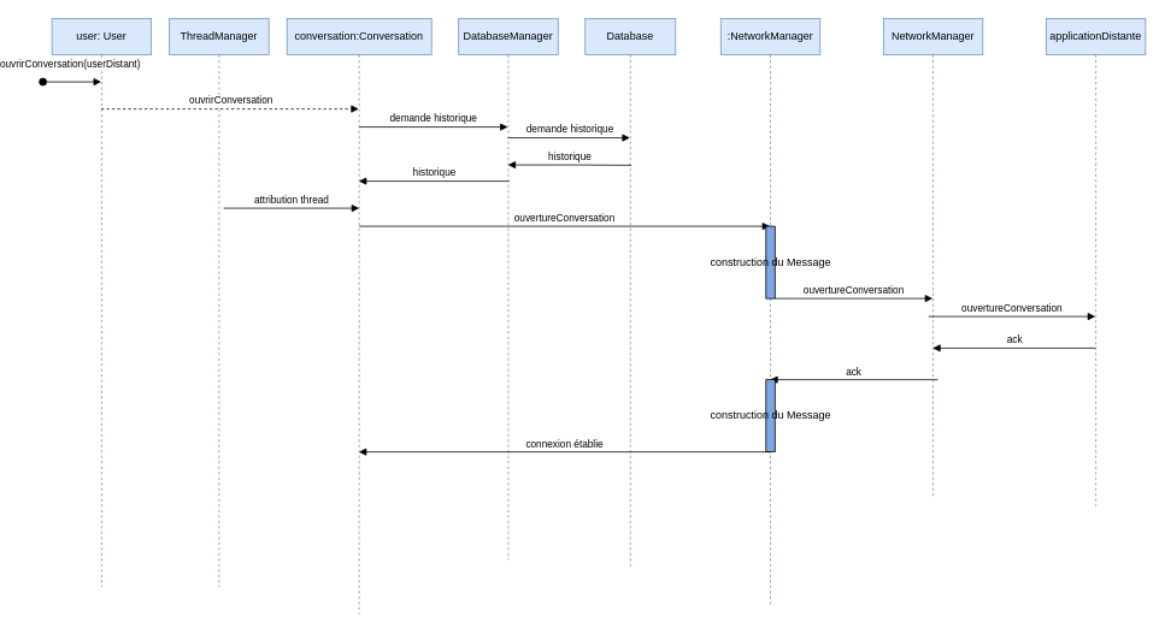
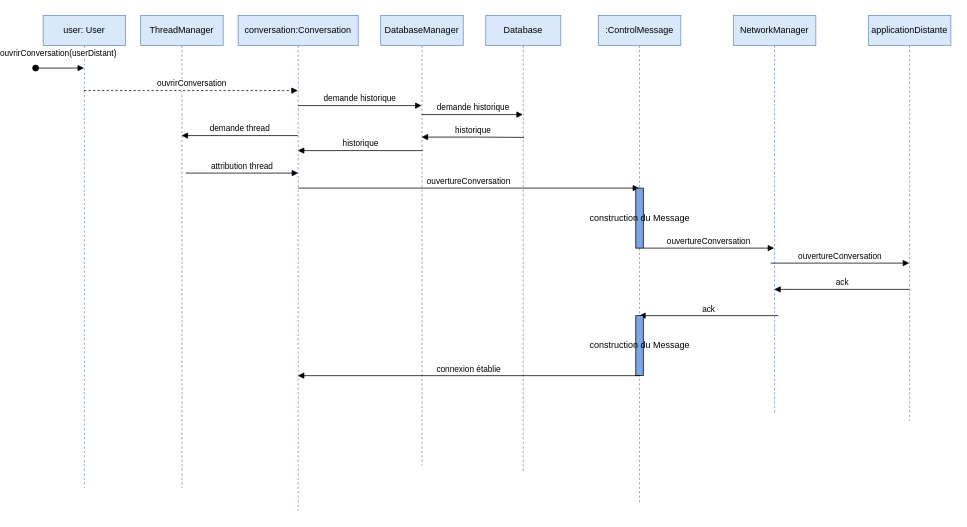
  <mxCell id="0" />
  <mxCell id="1" parent="0" />
  <mxCell id="2" value="conversation:Conversation" style="shape=umlLifeline;perimeter=lifelinePerimeter;whiteSpace=wrap;html=1;container=1;collapsible=0;recursiveResize=0;outlineConnect=0;fillColor=#dae8fc;strokeColor=#6c8ebf;" vertex="1" parent="1"><mxGeometry x="280" width="160" height="660" as="geometry" y="20" /></mxCell>
  <mxCell id="3" value="demande historique" style="html=1;verticalAlign=bottom;endArrow=block;rounded=0;" edge="1" parent="2" target="7"><mxGeometry width="80" relative="1" as="geometry"><mxPoint x="80" y="120" as="sourcePoint" /><mxPoint x="154" y="120" as="targetPoint" /></mxGeometry></mxCell>
  <mxCell id="4" value="historique" style="html=1;verticalAlign=bottom;endArrow=block;rounded=0;exitX=0.51;exitY=0.54;exitDx=0;exitDy=0;exitPerimeter=0;" edge="1" parent="2" target="2"><mxGeometry width="80" relative="1" as="geometry"><mxPoint x="246.5" y="180" as="sourcePoint" /><mxPoint x="110" y="180" as="targetPoint" /></mxGeometry></mxCell>
  <mxCell id="5" value="ouvertureConversation" style="html=1;verticalAlign=bottom;endArrow=block;rounded=0;" edge="1" parent="2" target="8"><mxGeometry width="80" relative="1" as="geometry"><mxPoint x="80" y="230" as="sourcePoint" /><mxPoint x="244.5" y="230" as="targetPoint" /></mxGeometry></mxCell>
  <mxCell id="6" value="Database" style="shape=umlLifeline;perimeter=lifelinePerimeter;whiteSpace=wrap;html=1;container=1;collapsible=0;recursiveResize=0;outlineConnect=0;fillColor=#dae8fc;strokeColor=#6c8ebf;" vertex="1" parent="1"><mxGeometry x="610" width="100" height="610" as="geometry" y="20" /></mxCell>
  <mxCell id="7" value="DatabaseManager" style="shape=umlLifeline;perimeter=lifelinePerimeter;whiteSpace=wrap;html=1;container=1;collapsible=0;recursiveResize=0;outlineConnect=0;fillColor=#dae8fc;strokeColor=#6c8ebf;" vertex="1" parent="1"><mxGeometry x="470" width="110" height="600" as="geometry" y="20" /></mxCell>
- <mxCell id="8" value=":NetworkManager" style="shape=umlLifeline;perimeter=lifelinePerimeter;whiteSpace=wrap;html=1;container=1;collapsible=0;recursiveResize=0;outlineConnect=0;fillColor=#dae8fc;strokeColor=#6c8ebf;" vertex="1" parent="1"><mxGeometry x="760" width="110" height="650" as="geometry" y="20" /></mxCell>
+ <mxCell id="8" value=":ControlMessage" style="shape=umlLifeline;perimeter=lifelinePerimeter;whiteSpace=wrap;html=1;container=1;collapsible=0;recursiveResize=0;outlineConnect=0;fillColor=#dae8fc;strokeColor=#6c8ebf;" vertex="1" parent="1"><mxGeometry x="760" width="110" height="650" as="geometry" y="20" /></mxCell>
  <mxCell id="9" value="construction du Message" style="html=1;points=[];perimeter=orthogonalPerimeter;fillColor=#7EA6E0;" vertex="1" parent="8"><mxGeometry x="50" y="230" width="10" height="80" as="geometry" /></mxCell>
  <mxCell id="10" value="ack" style="html=1;verticalAlign=bottom;endArrow=block;rounded=0;" edge="1" parent="8" target="8"><mxGeometry width="80" relative="1" as="geometry"><mxPoint x="240" y="400" as="sourcePoint" /><mxPoint x="60" y="400" as="targetPoint" /></mxGeometry></mxCell>
  <mxCell id="11" value="construction du Message" style="html=1;points=[];perimeter=orthogonalPerimeter;fillColor=#7EA6E0;" vertex="1" parent="8"><mxGeometry x="50" y="400" width="10" height="80" as="geometry" /></mxCell>
  <mxCell id="12" value="NetworkManager" style="shape=umlLifeline;perimeter=lifelinePerimeter;whiteSpace=wrap;html=1;container=1;collapsible=0;recursiveResize=0;outlineConnect=0;fillColor=#dae8fc;strokeColor=#6c8ebf;" vertex="1" parent="1"><mxGeometry x="940" width="110" height="530" as="geometry" y="20" /></mxCell>
  <mxCell id="13" value="ThreadManager" style="shape=umlLifeline;perimeter=lifelinePerimeter;whiteSpace=wrap;html=1;container=1;collapsible=0;recursiveResize=0;outlineConnect=0;fillColor=#dae8fc;strokeColor=#6c8ebf;" vertex="1" parent="1"><mxGeometry x="150" width="110" height="630" as="geometry" y="20" /></mxCell>
  <mxCell id="14" value="attribution thread" style="html=1;verticalAlign=bottom;endArrow=block;rounded=0;" edge="1" parent="13"><mxGeometry width="80" relative="1" as="geometry"><mxPoint x="60" y="210" as="sourcePoint" /><mxPoint x="210" y="210" as="targetPoint" /></mxGeometry></mxCell>
  <mxCell id="15" value="applicationDistante" style="shape=umlLifeline;perimeter=lifelinePerimeter;whiteSpace=wrap;html=1;container=1;collapsible=0;recursiveResize=0;outlineConnect=0;fillColor=#dae8fc;strokeColor=#6c8ebf;" vertex="1" parent="1"><mxGeometry x="1120" width="110" height="540" as="geometry" y="20" /></mxCell>
  <mxCell id="16" value="user: User" style="shape=umlLifeline;perimeter=lifelinePerimeter;whiteSpace=wrap;html=1;container=1;collapsible=0;recursiveResize=0;outlineConnect=0;fillColor=#dae8fc;strokeColor=#6c8ebf;" vertex="1" parent="1"><mxGeometry x="20" width="110" height="630" as="geometry" y="20" /></mxCell>
  <mxCell id="17" value="ouvrirConversation(userDistant)" style="html=1;verticalAlign=bottom;startArrow=oval;startFill=1;endArrow=block;startSize=8;rounded=0;" edge="1" parent="16" target="16"><mxGeometry x="-0.07" y="10" width="60" relative="1" as="geometry"><mxPoint x="-10" y="70" as="sourcePoint" /><mxPoint x="50" y="70" as="targetPoint" /><mxPoint as="offset" /></mxGeometry></mxCell>
  <mxCell id="18" value="ouvrirConversation" style="html=1;verticalAlign=bottom;endArrow=block;rounded=0;dashed=1;" edge="1" parent="1" source="16" target="2"><mxGeometry width="80" relative="1" as="geometry"><mxPoint x="200" y="160" as="sourcePoint" /><mxPoint x="280" y="160" as="targetPoint" /><Array as="points"><mxPoint x="180" y="120" /></Array></mxGeometry></mxCell>
  <mxCell id="19" value="demande historique" style="html=1;verticalAlign=bottom;endArrow=block;rounded=0;" edge="1" parent="1" source="7"><mxGeometry width="80" relative="1" as="geometry"><mxPoint x="520" y="160" as="sourcePoint" /><mxPoint x="659.5" y="152" as="targetPoint" /></mxGeometry></mxCell>
  <mxCell id="20" value="historique" style="html=1;verticalAlign=bottom;endArrow=block;rounded=0;exitX=0.51;exitY=0.54;exitDx=0;exitDy=0;exitPerimeter=0;" edge="1" parent="1"><mxGeometry width="80" relative="1" as="geometry"><mxPoint x="661" y="182.4" as="sourcePoint" /><mxPoint x="524.5" y="182" as="targetPoint" /><Array as="points"><mxPoint x="600" y="182" /></Array></mxGeometry></mxCell>
+ <mxCell id="21" value="&lt;div&gt;demande thread&lt;/div&gt;" style="html=1;verticalAlign=bottom;endArrow=block;rounded=0;" edge="1" parent="1" source="2" target="13"><mxGeometry width="80" relative="1" as="geometry"><mxPoint x="320" y="230" as="sourcePoint" /><mxPoint x="400" y="230" as="targetPoint" /><Array as="points"><mxPoint x="300" y="180" /></Array></mxGeometry></mxCell>
  <mxCell id="22" value="ouvertureConversation" style="html=1;verticalAlign=bottom;endArrow=block;rounded=0;" edge="1" parent="1" target="12"><mxGeometry width="80" relative="1" as="geometry"><mxPoint x="820" y="330" as="sourcePoint" /><mxPoint x="990" y="330" as="targetPoint" /></mxGeometry></mxCell>
  <mxCell id="23" value="ouvertureConversation" style="html=1;verticalAlign=bottom;endArrow=block;rounded=0;" edge="1" parent="1" target="15"><mxGeometry width="80" relative="1" as="geometry"><mxPoint x="990" y="350" as="sourcePoint" /><mxPoint x="1164.5" y="350" as="targetPoint" /></mxGeometry></mxCell>
  <mxCell id="24" value="ack" style="html=1;verticalAlign=bottom;endArrow=block;rounded=0;" edge="1" parent="1"><mxGeometry width="80" relative="1" as="geometry"><mxPoint x="1174.5" y="385" as="sourcePoint" /><mxPoint x="994.5" y="385" as="targetPoint" /></mxGeometry></mxCell>
  <mxCell id="25" value="connexion établie" style="html=1;verticalAlign=bottom;endArrow=block;rounded=0;exitX=0.5;exitY=1;exitDx=0;exitDy=0;exitPerimeter=0;" edge="1" parent="1" source="11" target="2"><mxGeometry width="80" relative="1" as="geometry"><mxPoint x="660" y="410" as="sourcePoint" /><mxPoint x="740" y="410" as="targetPoint" /></mxGeometry></mxCell>
